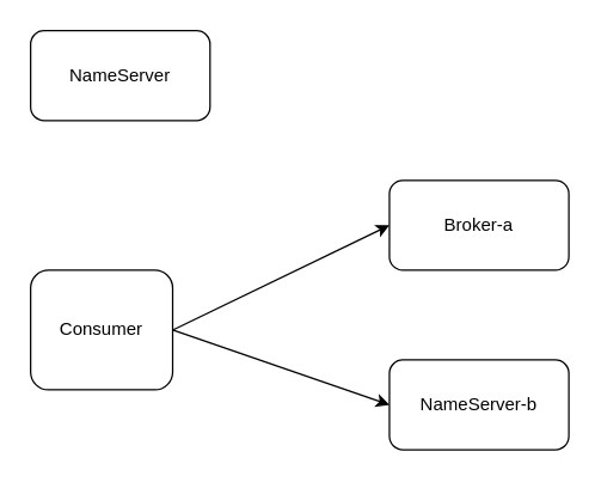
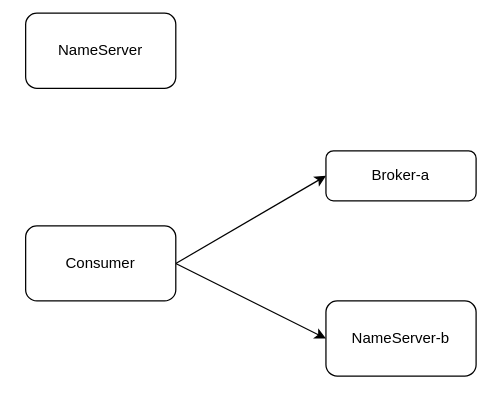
  <mxCell id="0" />
  <mxCell id="1" parent="0" />
- <mxCell id="2" value="NameServer" style="rounded=1;whiteSpace=wrap;html=1;" vertex="1" parent="1"><mxGeometry x="20" y="20" width="120" height="60" as="geometry" /></mxCell>
+ <mxCell id="2" value="NameServer" style="rounded=1;whiteSpace=wrap;html=1;" vertex="1" parent="1"><mxGeometry x="20" y="10" width="120" height="60" as="geometry" /></mxCell>
  <mxCell id="3" style="rounded=0;orthogonalLoop=1;jettySize=auto;html=1;exitX=1;exitY=0.5;exitDx=0;exitDy=0;entryX=0;entryY=0.5;entryDx=0;entryDy=0;" edge="1" parent="1" source="5" target="6"><mxGeometry relative="1" as="geometry" /></mxCell>
  <mxCell id="4" style="rounded=0;orthogonalLoop=1;jettySize=auto;html=1;exitX=1;exitY=0.5;exitDx=0;exitDy=0;entryX=0;entryY=0.5;entryDx=0;entryDy=0;" edge="1" parent="1" source="5" target="7"><mxGeometry relative="1" as="geometry" /></mxCell>
- <mxCell id="5" value="Consumer" style="rounded=1;whiteSpace=wrap;html=1;" vertex="1" parent="1"><mxGeometry x="20" y="180" width="95" height="80" as="geometry" /></mxCell>
- <mxCell id="6" value="Broker-a" style="rounded=1;whiteSpace=wrap;html=1;" vertex="1" parent="1"><mxGeometry x="260" y="120" width="120" height="60" as="geometry" /></mxCell>
+ <mxCell id="5" value="Consumer" style="rounded=1;whiteSpace=wrap;html=1;" vertex="1" parent="1"><mxGeometry x="20" y="180" width="120" height="60" as="geometry" /></mxCell>
+ <mxCell id="6" value="Broker-a" style="rounded=1;whiteSpace=wrap;html=1;" vertex="1" parent="1"><mxGeometry x="260" y="120" width="120" height="40" as="geometry" /></mxCell>
  <mxCell id="7" value="NameServer-b" style="rounded=1;whiteSpace=wrap;html=1;" vertex="1" parent="1"><mxGeometry x="260" y="240" width="120" height="60" as="geometry" /></mxCell>
